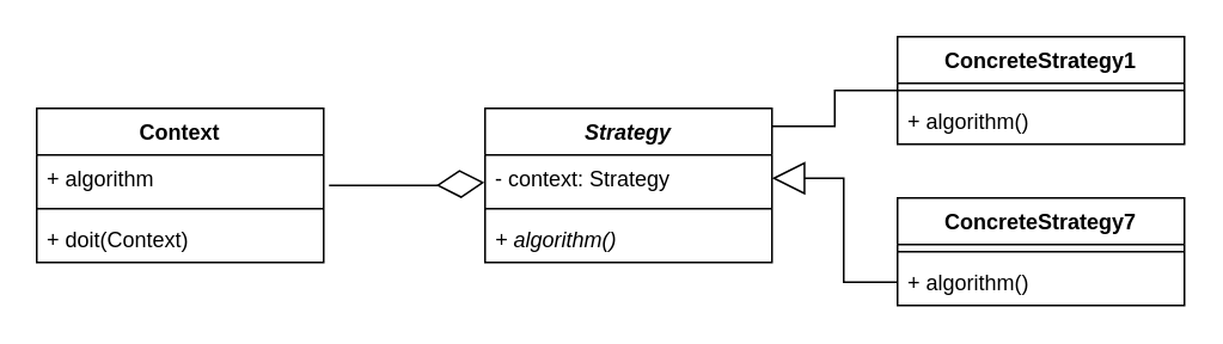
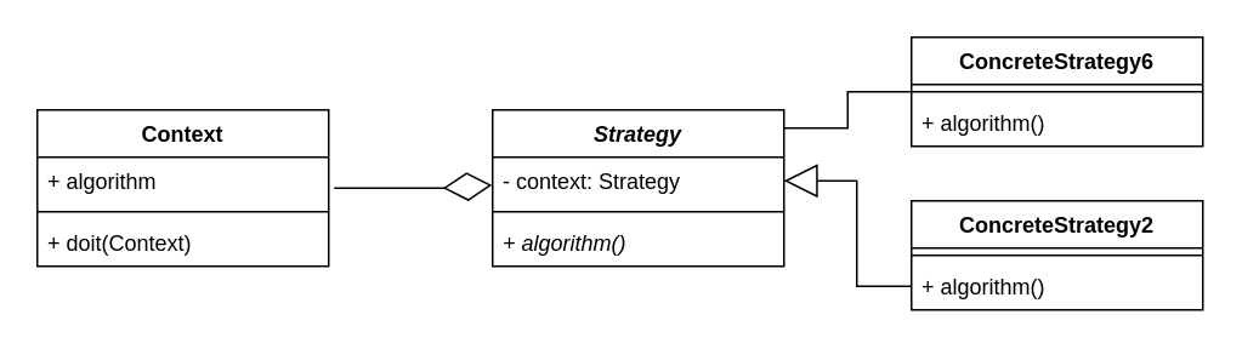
  <mxCell id="0" />
  <mxCell id="1" parent="0" />
  <mxCell id="2" value="Context" style="swimlane;fontStyle=1;align=center;verticalAlign=top;childLayout=stackLayout;horizontal=1;startSize=26;horizontalStack=0;resizeParent=1;resizeParentMax=0;resizeLast=0;collapsible=1;marginBottom=0;" parent="1" vertex="1"><mxGeometry x="20" y="60" width="160" height="86" as="geometry" /></mxCell>
  <mxCell id="3" value="+ algorithm" style="text;strokeColor=none;fillColor=none;align=left;verticalAlign=top;spacingLeft=4;spacingRight=4;overflow=hidden;rotatable=0;points=[[0,0.5],[1,0.5]];portConstraint=eastwest;" parent="2" vertex="1"><mxGeometry y="26" width="160" height="26" as="geometry" /></mxCell>
  <mxCell id="4" value="" style="line;strokeWidth=1;fillColor=none;align=left;verticalAlign=middle;spacingTop=-1;spacingLeft=3;spacingRight=3;rotatable=0;labelPosition=right;points=[];portConstraint=eastwest;strokeColor=inherit;" parent="2" vertex="1"><mxGeometry y="52" width="160" height="8" as="geometry" /></mxCell>
  <mxCell id="5" value="+ doit(Context)" style="text;strokeColor=none;fillColor=none;align=left;verticalAlign=top;spacingLeft=4;spacingRight=4;overflow=hidden;rotatable=0;points=[[0,0.5],[1,0.5]];portConstraint=eastwest;" parent="2" vertex="1"><mxGeometry y="60" width="160" height="26" as="geometry" /></mxCell>
  <mxCell id="6" value="Strategy" style="swimlane;fontStyle=3;align=center;verticalAlign=top;childLayout=stackLayout;horizontal=1;startSize=26;horizontalStack=0;resizeParent=1;resizeParentMax=0;resizeLast=0;collapsible=1;marginBottom=0;" parent="1" vertex="1"><mxGeometry x="270" y="60" width="160" height="86" as="geometry" /></mxCell>
  <mxCell id="7" value="- context: Strategy" style="text;strokeColor=none;fillColor=none;align=left;verticalAlign=top;spacingLeft=4;spacingRight=4;overflow=hidden;rotatable=0;points=[[0,0.5],[1,0.5]];portConstraint=eastwest;" parent="6" vertex="1"><mxGeometry y="26" width="160" height="26" as="geometry" /></mxCell>
  <mxCell id="8" value="" style="line;strokeWidth=1;fillColor=none;align=left;verticalAlign=middle;spacingTop=-1;spacingLeft=3;spacingRight=3;rotatable=0;labelPosition=right;points=[];portConstraint=eastwest;strokeColor=inherit;" parent="6" vertex="1"><mxGeometry y="52" width="160" height="8" as="geometry" /></mxCell>
  <mxCell id="9" value="+ algorithm()" style="text;strokeColor=none;fillColor=none;align=left;verticalAlign=top;spacingLeft=4;spacingRight=4;overflow=hidden;rotatable=0;points=[[0,0.5],[1,0.5]];portConstraint=eastwest;fontStyle=2" parent="6" vertex="1"><mxGeometry y="60" width="160" height="26" as="geometry" /></mxCell>
  <mxCell id="10" style="edgeStyle=orthogonalEdgeStyle;rounded=0;orthogonalLoop=1;jettySize=auto;html=1;entryX=1;entryY=0.116;entryDx=0;entryDy=0;entryPerimeter=0;endArrow=none;endFill=0;endSize=16;" edge="1" parent="1" source="11" target="6"><mxGeometry relative="1" as="geometry" /></mxCell>
- <mxCell id="11" value="ConcreteStrategy1" style="swimlane;fontStyle=1;align=center;verticalAlign=top;childLayout=stackLayout;horizontal=1;startSize=26;horizontalStack=0;resizeParent=1;resizeParentMax=0;resizeLast=0;collapsible=1;marginBottom=0;" parent="1" vertex="1"><mxGeometry x="500" y="20" width="160" height="60" as="geometry" /></mxCell>
+ <mxCell id="11" value="ConcreteStrategy6" style="swimlane;fontStyle=1;align=center;verticalAlign=top;childLayout=stackLayout;horizontal=1;startSize=26;horizontalStack=0;resizeParent=1;resizeParentMax=0;resizeLast=0;collapsible=1;marginBottom=0;" parent="1" vertex="1"><mxGeometry x="500" y="20" width="160" height="60" as="geometry" /></mxCell>
  <mxCell id="12" value="" style="line;strokeWidth=1;fillColor=none;align=left;verticalAlign=middle;spacingTop=-1;spacingLeft=3;spacingRight=3;rotatable=0;labelPosition=right;points=[];portConstraint=eastwest;strokeColor=inherit;" parent="11" vertex="1"><mxGeometry y="26" width="160" height="8" as="geometry" /></mxCell>
  <mxCell id="13" value="+ algorithm()" style="text;strokeColor=none;fillColor=none;align=left;verticalAlign=top;spacingLeft=4;spacingRight=4;overflow=hidden;rotatable=0;points=[[0,0.5],[1,0.5]];portConstraint=eastwest;fontStyle=0" parent="11" vertex="1"><mxGeometry y="34" width="160" height="26" as="geometry" /></mxCell>
- <mxCell id="14" value="ConcreteStrategy7" style="swimlane;fontStyle=1;align=center;verticalAlign=top;childLayout=stackLayout;horizontal=1;startSize=26;horizontalStack=0;resizeParent=1;resizeParentMax=0;resizeLast=0;collapsible=1;marginBottom=0;" parent="1" vertex="1"><mxGeometry x="500" y="110" width="160" height="60" as="geometry" /></mxCell>
+ <mxCell id="14" value="ConcreteStrategy2" style="swimlane;fontStyle=1;align=center;verticalAlign=top;childLayout=stackLayout;horizontal=1;startSize=26;horizontalStack=0;resizeParent=1;resizeParentMax=0;resizeLast=0;collapsible=1;marginBottom=0;" parent="1" vertex="1"><mxGeometry x="500" y="110" width="160" height="60" as="geometry" /></mxCell>
  <mxCell id="15" value="" style="line;strokeWidth=1;fillColor=none;align=left;verticalAlign=middle;spacingTop=-1;spacingLeft=3;spacingRight=3;rotatable=0;labelPosition=right;points=[];portConstraint=eastwest;strokeColor=inherit;" parent="14" vertex="1"><mxGeometry y="26" width="160" height="8" as="geometry" /></mxCell>
  <mxCell id="16" value="+ algorithm()" style="text;strokeColor=none;fillColor=none;align=left;verticalAlign=top;spacingLeft=4;spacingRight=4;overflow=hidden;rotatable=0;points=[[0,0.5],[1,0.5]];portConstraint=eastwest;fontStyle=0" parent="14" vertex="1"><mxGeometry y="34" width="160" height="26" as="geometry" /></mxCell>
  <mxCell id="17" value="" style="endArrow=diamondThin;endFill=0;endSize=24;html=1;rounded=0;entryX=-0.021;entryY=0.859;entryDx=0;entryDy=0;entryPerimeter=0;" parent="1" edge="1"><mxGeometry width="160" relative="1" as="geometry"><mxPoint x="183" y="103" as="sourcePoint" /><mxPoint x="269.64" y="101.334" as="targetPoint" /><Array as="points"><mxPoint x="243" y="103" /></Array></mxGeometry></mxCell>
  <mxCell id="18" style="edgeStyle=orthogonalEdgeStyle;rounded=0;orthogonalLoop=1;jettySize=auto;html=1;endArrow=block;endFill=0;endSize=16;" edge="1" parent="1" source="16" target="7"><mxGeometry relative="1" as="geometry" /></mxCell>
